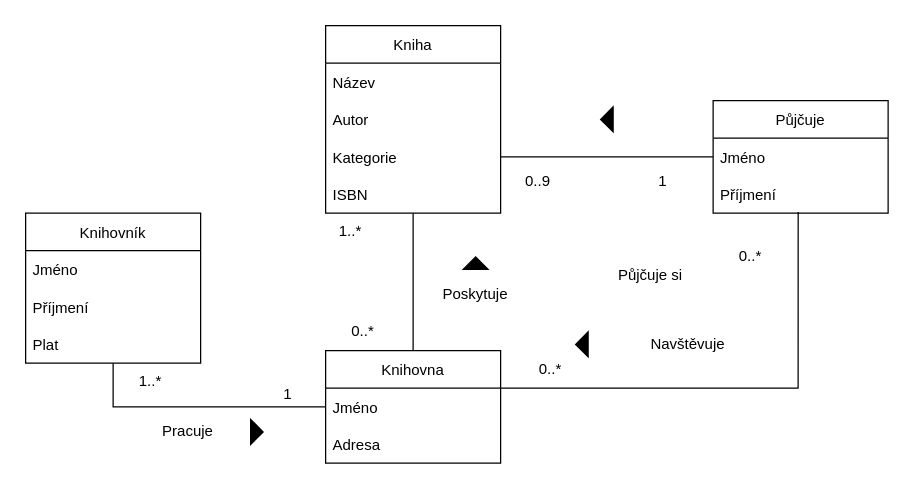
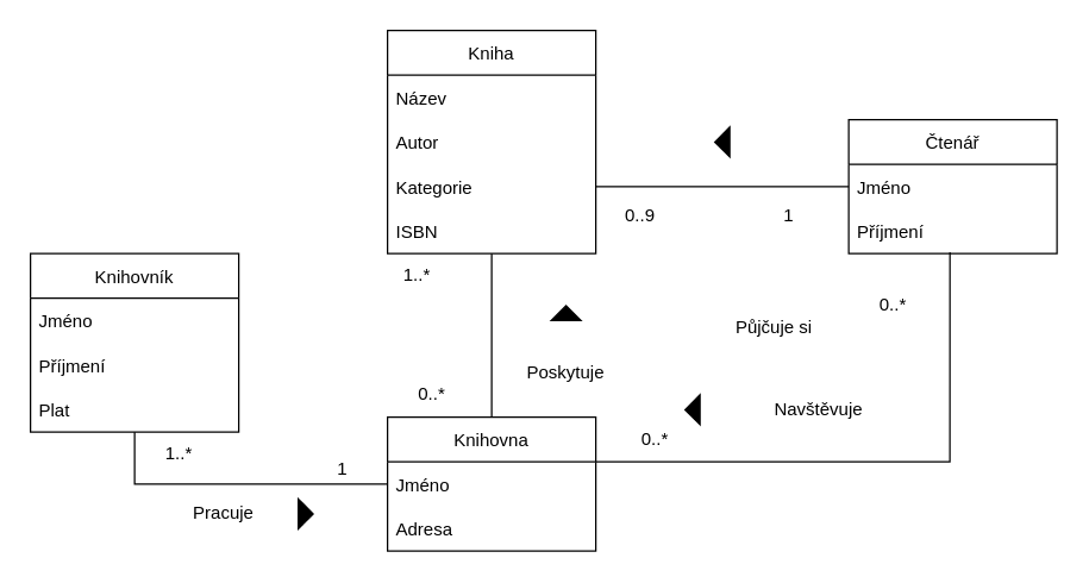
  <mxCell id="0" />
  <mxCell id="1" parent="0" />
  <mxCell id="2" style="edgeStyle=orthogonalEdgeStyle;rounded=0;orthogonalLoop=1;jettySize=auto;html=1;entryX=0.486;entryY=0.967;entryDx=0;entryDy=0;entryPerimeter=0;endArrow=none;endFill=0;" edge="1" parent="1" source="3" target="17"><mxGeometry relative="1" as="geometry"><Array as="points"><mxPoint x="638" y="310" /></Array></mxGeometry></mxCell>
  <mxCell id="3" value="Knihovna" style="swimlane;fontStyle=0;childLayout=stackLayout;horizontal=1;startSize=30;horizontalStack=0;resizeParent=1;resizeParentMax=0;resizeLast=0;collapsible=1;marginBottom=0;" vertex="1" parent="1"><mxGeometry x="260" y="280" width="140" height="90" as="geometry" /></mxCell>
  <mxCell id="4" value="Jméno" style="text;strokeColor=none;fillColor=none;align=left;verticalAlign=middle;spacingLeft=4;spacingRight=4;overflow=hidden;points=[[0,0.5],[1,0.5]];portConstraint=eastwest;rotatable=0;" vertex="1" parent="3"><mxGeometry y="30" width="140" height="30" as="geometry" /></mxCell>
  <mxCell id="5" value="Adresa" style="text;strokeColor=none;fillColor=none;align=left;verticalAlign=middle;spacingLeft=4;spacingRight=4;overflow=hidden;points=[[0,0.5],[1,0.5]];portConstraint=eastwest;rotatable=0;" vertex="1" parent="3"><mxGeometry y="60" width="140" height="30" as="geometry" /></mxCell>
  <mxCell id="6" value="" style="edgeStyle=orthogonalEdgeStyle;rounded=0;orthogonalLoop=1;jettySize=auto;html=1;endArrow=none;endFill=0;" edge="1" parent="1" source="7"><mxGeometry relative="1" as="geometry"><mxPoint x="330" y="280" as="targetPoint" /><Array as="points"><mxPoint x="330" y="180" /><mxPoint x="330" y="180" /></Array></mxGeometry></mxCell>
  <mxCell id="7" value="Kniha" style="swimlane;fontStyle=0;childLayout=stackLayout;horizontal=1;startSize=30;horizontalStack=0;resizeParent=1;resizeParentMax=0;resizeLast=0;collapsible=1;marginBottom=0;" vertex="1" parent="1"><mxGeometry x="260" y="20" width="140" height="150" as="geometry"><mxRectangle x="340" y="520" width="60" height="30" as="alternateBounds" /></mxGeometry></mxCell>
  <mxCell id="8" value="Název" style="text;strokeColor=none;fillColor=none;align=left;verticalAlign=middle;spacingLeft=4;spacingRight=4;overflow=hidden;points=[[0,0.5],[1,0.5]];portConstraint=eastwest;rotatable=0;" vertex="1" parent="7"><mxGeometry y="30" width="140" height="30" as="geometry" /></mxCell>
  <mxCell id="9" value="Autor" style="text;strokeColor=none;fillColor=none;align=left;verticalAlign=middle;spacingLeft=4;spacingRight=4;overflow=hidden;points=[[0,0.5],[1,0.5]];portConstraint=eastwest;rotatable=0;" vertex="1" parent="7"><mxGeometry y="60" width="140" height="30" as="geometry" /></mxCell>
  <mxCell id="10" value="Kategorie" style="text;strokeColor=none;fillColor=none;align=left;verticalAlign=middle;spacingLeft=4;spacingRight=4;overflow=hidden;points=[[0,0.5],[1,0.5]];portConstraint=eastwest;rotatable=0;" vertex="1" parent="7"><mxGeometry y="90" width="140" height="30" as="geometry" /></mxCell>
  <mxCell id="11" value="ISBN" style="text;strokeColor=none;fillColor=none;align=left;verticalAlign=middle;spacingLeft=4;spacingRight=4;overflow=hidden;points=[[0,0.5],[1,0.5]];portConstraint=eastwest;rotatable=0;" vertex="1" parent="7"><mxGeometry y="120" width="140" height="30" as="geometry" /></mxCell>
- <mxCell id="12" value="Poskytuje" style="text;html=1;strokeColor=none;fillColor=none;align=center;verticalAlign=middle;whiteSpace=wrap;rounded=0;" vertex="1" parent="1"><mxGeometry x="350" y="220" width="60" height="30" as="geometry" /></mxCell>
+ <mxCell id="12" value="Poskytuje" style="text;html=1;strokeColor=none;fillColor=none;align=center;verticalAlign=middle;whiteSpace=wrap;rounded=0;" vertex="1" parent="1"><mxGeometry x="350" y="235" width="60" height="30" as="geometry" /></mxCell>
  <mxCell id="13" value="1..*" style="text;html=1;strokeColor=none;fillColor=none;align=center;verticalAlign=middle;whiteSpace=wrap;rounded=0;" vertex="1" parent="1"><mxGeometry x="250" y="170" width="60" height="30" as="geometry" /></mxCell>
  <mxCell id="14" value="0..*" style="text;html=1;strokeColor=none;fillColor=none;align=center;verticalAlign=middle;whiteSpace=wrap;rounded=0;" vertex="1" parent="1"><mxGeometry x="260" y="250" width="60" height="30" as="geometry" /></mxCell>
- <mxCell id="15" value="Půjčuje" style="swimlane;fontStyle=0;childLayout=stackLayout;horizontal=1;startSize=30;horizontalStack=0;resizeParent=1;resizeParentMax=0;resizeLast=0;collapsible=1;marginBottom=0;" vertex="1" parent="1"><mxGeometry x="570" y="80" width="140" height="90" as="geometry" /></mxCell>
+ <mxCell id="15" value="Čtenář" style="swimlane;fontStyle=0;childLayout=stackLayout;horizontal=1;startSize=30;horizontalStack=0;resizeParent=1;resizeParentMax=0;resizeLast=0;collapsible=1;marginBottom=0;" vertex="1" parent="1"><mxGeometry x="570" y="80" width="140" height="90" as="geometry" /></mxCell>
  <mxCell id="16" value="Jméno" style="text;strokeColor=none;fillColor=none;align=left;verticalAlign=middle;spacingLeft=4;spacingRight=4;overflow=hidden;points=[[0,0.5],[1,0.5]];portConstraint=eastwest;rotatable=0;" vertex="1" parent="15"><mxGeometry y="30" width="140" height="30" as="geometry" /></mxCell>
  <mxCell id="17" value="Příjmení" style="text;strokeColor=none;fillColor=none;align=left;verticalAlign=middle;spacingLeft=4;spacingRight=4;overflow=hidden;points=[[0,0.5],[1,0.5]];portConstraint=eastwest;rotatable=0;" vertex="1" parent="15"><mxGeometry y="60" width="140" height="30" as="geometry" /></mxCell>
  <mxCell id="18" value="0..*" style="text;html=1;strokeColor=none;fillColor=none;align=center;verticalAlign=middle;whiteSpace=wrap;rounded=0;" vertex="1" parent="1"><mxGeometry x="570" y="190" width="60" height="30" as="geometry" /></mxCell>
  <mxCell id="19" value="0..*" style="text;html=1;strokeColor=none;fillColor=none;align=center;verticalAlign=middle;whiteSpace=wrap;rounded=0;" vertex="1" parent="1"><mxGeometry x="410" y="280" width="60" height="30" as="geometry" /></mxCell>
  <mxCell id="20" value="Navštěvuje" style="text;html=1;strokeColor=none;fillColor=none;align=center;verticalAlign=middle;whiteSpace=wrap;rounded=0;" vertex="1" parent="1"><mxGeometry x="520" y="260" width="60" height="30" as="geometry" /></mxCell>
  <mxCell id="21" value="" style="edgeStyle=orthogonalEdgeStyle;rounded=0;orthogonalLoop=1;jettySize=auto;html=1;endArrow=none;endFill=0;entryX=1;entryY=0.5;entryDx=0;entryDy=0;" edge="1" parent="1" source="16" target="10"><mxGeometry relative="1" as="geometry"><mxPoint x="430" y="125" as="targetPoint" /></mxGeometry></mxCell>
  <mxCell id="22" value="1" style="text;html=1;strokeColor=none;fillColor=none;align=center;verticalAlign=middle;whiteSpace=wrap;rounded=0;" vertex="1" parent="1"><mxGeometry x="500" y="130" width="60" height="30" as="geometry" /></mxCell>
  <mxCell id="23" value="0..9" style="text;html=1;strokeColor=none;fillColor=none;align=center;verticalAlign=middle;whiteSpace=wrap;rounded=0;" vertex="1" parent="1"><mxGeometry x="400" y="130" width="60" height="30" as="geometry" /></mxCell>
  <mxCell id="24" value="Půjčuje si" style="text;html=1;strokeColor=none;fillColor=none;align=center;verticalAlign=middle;whiteSpace=wrap;rounded=0;" vertex="1" parent="1"><mxGeometry x="490" y="205" width="60" height="30" as="geometry" /></mxCell>
  <mxCell id="25" value="" style="triangle;whiteSpace=wrap;html=1;fillColor=#000000;rotation=-180;" vertex="1" parent="1"><mxGeometry x="460" y="265" width="10" height="20" as="geometry" /></mxCell>
  <mxCell id="26" value="" style="triangle;whiteSpace=wrap;html=1;fillColor=#000000;rotation=-90;" vertex="1" parent="1"><mxGeometry x="375" y="200" width="10" height="20" as="geometry" /></mxCell>
  <mxCell id="27" value="" style="triangle;whiteSpace=wrap;html=1;fillColor=#000000;rotation=-180;" vertex="1" parent="1"><mxGeometry x="480" y="85" width="10" height="20" as="geometry" /></mxCell>
  <mxCell id="28" style="edgeStyle=orthogonalEdgeStyle;rounded=0;orthogonalLoop=1;jettySize=auto;html=1;entryX=0;entryY=0.5;entryDx=0;entryDy=0;endArrow=none;endFill=0;" edge="1" parent="1" source="29" target="4"><mxGeometry relative="1" as="geometry" /></mxCell>
  <mxCell id="29" value="Knihovník" style="swimlane;fontStyle=0;childLayout=stackLayout;horizontal=1;startSize=30;horizontalStack=0;resizeParent=1;resizeParentMax=0;resizeLast=0;collapsible=1;marginBottom=0;fillColor=none;" vertex="1" parent="1"><mxGeometry x="20" y="170" width="140" height="120" as="geometry" /></mxCell>
  <mxCell id="30" value="Jméno" style="text;strokeColor=none;fillColor=none;align=left;verticalAlign=middle;spacingLeft=4;spacingRight=4;overflow=hidden;points=[[0,0.5],[1,0.5]];portConstraint=eastwest;rotatable=0;" vertex="1" parent="29"><mxGeometry y="30" width="140" height="30" as="geometry" /></mxCell>
  <mxCell id="31" value="Příjmení" style="text;strokeColor=none;fillColor=none;align=left;verticalAlign=middle;spacingLeft=4;spacingRight=4;overflow=hidden;points=[[0,0.5],[1,0.5]];portConstraint=eastwest;rotatable=0;" vertex="1" parent="29"><mxGeometry y="60" width="140" height="30" as="geometry" /></mxCell>
  <mxCell id="32" value="Plat" style="text;strokeColor=none;fillColor=none;align=left;verticalAlign=middle;spacingLeft=4;spacingRight=4;overflow=hidden;points=[[0,0.5],[1,0.5]];portConstraint=eastwest;rotatable=0;" vertex="1" parent="29"><mxGeometry y="90" width="140" height="30" as="geometry" /></mxCell>
  <mxCell id="33" value="Pracuje" style="text;html=1;strokeColor=none;fillColor=none;align=center;verticalAlign=middle;whiteSpace=wrap;rounded=0;" vertex="1" parent="1"><mxGeometry x="120" y="330" width="60" height="30" as="geometry" /></mxCell>
  <mxCell id="34" value="" style="triangle;whiteSpace=wrap;html=1;fillColor=#000000;rotation=0;" vertex="1" parent="1"><mxGeometry x="200" y="335" width="10" height="20" as="geometry" /></mxCell>
  <mxCell id="35" value="1" style="text;html=1;strokeColor=none;fillColor=none;align=center;verticalAlign=middle;whiteSpace=wrap;rounded=0;" vertex="1" parent="1"><mxGeometry x="200" y="300" width="60" height="30" as="geometry" /></mxCell>
  <mxCell id="36" value="1..*" style="text;html=1;strokeColor=none;fillColor=none;align=center;verticalAlign=middle;whiteSpace=wrap;rounded=0;" vertex="1" parent="1"><mxGeometry x="90" y="290" width="60" height="30" as="geometry" /></mxCell>
